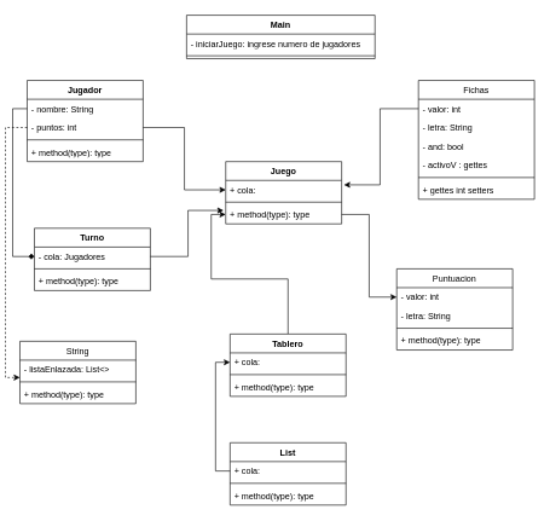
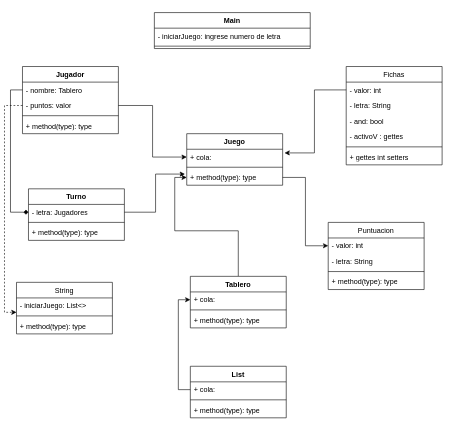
  <mxCell id="0" />
  <mxCell id="1" parent="0" />
  <mxCell id="2" value="Main" style="swimlane;fontStyle=1;align=center;verticalAlign=top;childLayout=stackLayout;horizontal=1;startSize=26;horizontalStack=0;resizeParent=1;resizeParentMax=0;resizeLast=0;collapsible=1;marginBottom=0;whiteSpace=wrap;html=1;" parent="1" vertex="1"><mxGeometry x="250" y="20" width="260" height="60" as="geometry" /></mxCell>
- <mxCell id="3" value="- iniciarJuego: ingrese numero de jugadores&amp;nbsp;" style="text;strokeColor=none;fillColor=none;align=left;verticalAlign=top;spacingLeft=4;spacingRight=4;overflow=hidden;rotatable=0;points=[[0,0.5],[1,0.5]];portConstraint=eastwest;whiteSpace=wrap;html=1;" parent="2" vertex="1"><mxGeometry y="26" width="260" height="26" as="geometry" /></mxCell>
+ <mxCell id="3" value="- iniciarJuego: ingrese numero de letra&amp;nbsp;" style="text;strokeColor=none;fillColor=none;align=left;verticalAlign=top;spacingLeft=4;spacingRight=4;overflow=hidden;rotatable=0;points=[[0,0.5],[1,0.5]];portConstraint=eastwest;whiteSpace=wrap;html=1;" parent="2" vertex="1"><mxGeometry y="26" width="260" height="26" as="geometry" /></mxCell>
  <mxCell id="4" value="" style="line;strokeWidth=1;fillColor=none;align=left;verticalAlign=middle;spacingTop=-1;spacingLeft=3;spacingRight=3;rotatable=0;labelPosition=right;points=[];portConstraint=eastwest;strokeColor=inherit;" parent="2" vertex="1"><mxGeometry y="52" width="260" height="8" as="geometry" /></mxCell>
  <mxCell id="5" value="Turno" style="swimlane;fontStyle=1;align=center;verticalAlign=top;childLayout=stackLayout;horizontal=1;startSize=26;horizontalStack=0;resizeParent=1;resizeParentMax=0;resizeLast=0;collapsible=1;marginBottom=0;whiteSpace=wrap;html=1;" parent="1" vertex="1"><mxGeometry x="40" y="314" width="160" height="86" as="geometry" /></mxCell>
- <mxCell id="6" value="- cola: Jugadores" style="text;strokeColor=none;fillColor=none;align=left;verticalAlign=top;spacingLeft=4;spacingRight=4;overflow=hidden;rotatable=0;points=[[0,0.5],[1,0.5]];portConstraint=eastwest;whiteSpace=wrap;html=1;" parent="5" vertex="1"><mxGeometry y="26" width="160" height="26" as="geometry" /></mxCell>
+ <mxCell id="6" value="- letra: Jugadores" style="text;strokeColor=none;fillColor=none;align=left;verticalAlign=top;spacingLeft=4;spacingRight=4;overflow=hidden;rotatable=0;points=[[0,0.5],[1,0.5]];portConstraint=eastwest;whiteSpace=wrap;html=1;" parent="5" vertex="1"><mxGeometry y="26" width="160" height="26" as="geometry" /></mxCell>
  <mxCell id="7" value="" style="line;strokeWidth=1;fillColor=none;align=left;verticalAlign=middle;spacingTop=-1;spacingLeft=3;spacingRight=3;rotatable=0;labelPosition=right;points=[];portConstraint=eastwest;strokeColor=inherit;" parent="5" vertex="1"><mxGeometry y="52" width="160" height="8" as="geometry" /></mxCell>
  <mxCell id="8" value="+ method(type): type" style="text;strokeColor=none;fillColor=none;align=left;verticalAlign=top;spacingLeft=4;spacingRight=4;overflow=hidden;rotatable=0;points=[[0,0.5],[1,0.5]];portConstraint=eastwest;whiteSpace=wrap;html=1;" parent="5" vertex="1"><mxGeometry y="60" width="160" height="26" as="geometry" /></mxCell>
  <mxCell id="9" value="Juego" style="swimlane;fontStyle=1;align=center;verticalAlign=top;childLayout=stackLayout;horizontal=1;startSize=26;horizontalStack=0;resizeParent=1;resizeParentMax=0;resizeLast=0;collapsible=1;marginBottom=0;whiteSpace=wrap;html=1;" parent="1" vertex="1"><mxGeometry x="304" y="222" width="160" height="86" as="geometry" /></mxCell>
  <mxCell id="10" value="+ cola:&amp;nbsp;" style="text;strokeColor=none;fillColor=none;align=left;verticalAlign=top;spacingLeft=4;spacingRight=4;overflow=hidden;rotatable=0;points=[[0,0.5],[1,0.5]];portConstraint=eastwest;whiteSpace=wrap;html=1;" parent="9" vertex="1"><mxGeometry y="26" width="160" height="26" as="geometry" /></mxCell>
  <mxCell id="11" value="" style="line;strokeWidth=1;fillColor=none;align=left;verticalAlign=middle;spacingTop=-1;spacingLeft=3;spacingRight=3;rotatable=0;labelPosition=right;points=[];portConstraint=eastwest;strokeColor=inherit;" parent="9" vertex="1"><mxGeometry y="52" width="160" height="8" as="geometry" /></mxCell>
  <mxCell id="12" value="+ method(type): type" style="text;strokeColor=none;fillColor=none;align=left;verticalAlign=top;spacingLeft=4;spacingRight=4;overflow=hidden;rotatable=0;points=[[0,0.5],[1,0.5]];portConstraint=eastwest;whiteSpace=wrap;html=1;" parent="9" vertex="1"><mxGeometry y="60" width="160" height="26" as="geometry" /></mxCell>
  <mxCell id="13" value="Fichas" style="swimlane;fontStyle=0;align=center;verticalAlign=top;childLayout=stackLayout;horizontal=1;startSize=26;horizontalStack=0;resizeParent=1;resizeParentMax=0;resizeLast=0;collapsible=1;marginBottom=0;whiteSpace=wrap;html=1;" parent="1" vertex="1"><mxGeometry x="570" y="110" width="160" height="164" as="geometry" /></mxCell>
  <mxCell id="14" value="- valor: int&amp;nbsp;" style="text;strokeColor=none;fillColor=none;align=left;verticalAlign=top;spacingLeft=4;spacingRight=4;overflow=hidden;rotatable=0;points=[[0,0.5],[1,0.5]];portConstraint=eastwest;whiteSpace=wrap;html=1;" parent="13" vertex="1"><mxGeometry y="26" width="160" height="26" as="geometry" /></mxCell>
  <mxCell id="15" value="- letra: String" style="text;strokeColor=none;fillColor=none;align=left;verticalAlign=top;spacingLeft=4;spacingRight=4;overflow=hidden;rotatable=0;points=[[0,0.5],[1,0.5]];portConstraint=eastwest;whiteSpace=wrap;html=1;" parent="13" vertex="1"><mxGeometry y="52" width="160" height="26" as="geometry" /></mxCell>
  <mxCell id="16" value="- and: bool" style="text;strokeColor=none;fillColor=none;align=left;verticalAlign=top;spacingLeft=4;spacingRight=4;overflow=hidden;rotatable=0;points=[[0,0.5],[1,0.5]];portConstraint=eastwest;whiteSpace=wrap;html=1;" parent="13" vertex="1"><mxGeometry y="78" width="160" height="26" as="geometry" /></mxCell>
  <mxCell id="17" value="- activoV : gettes" style="text;strokeColor=none;fillColor=none;align=left;verticalAlign=top;spacingLeft=4;spacingRight=4;overflow=hidden;rotatable=0;points=[[0,0.5],[1,0.5]];portConstraint=eastwest;whiteSpace=wrap;html=1;" parent="13" vertex="1"><mxGeometry y="104" width="160" height="26" as="geometry" /></mxCell>
  <mxCell id="18" value="" style="line;strokeWidth=1;fillColor=none;align=left;verticalAlign=middle;spacingTop=-1;spacingLeft=3;spacingRight=3;rotatable=0;labelPosition=right;points=[];portConstraint=eastwest;strokeColor=inherit;" parent="13" vertex="1"><mxGeometry y="130" width="160" height="8" as="geometry" /></mxCell>
  <mxCell id="19" value="+ gettes int setters" style="text;strokeColor=none;fillColor=none;align=left;verticalAlign=top;spacingLeft=4;spacingRight=4;overflow=hidden;rotatable=0;points=[[0,0.5],[1,0.5]];portConstraint=eastwest;whiteSpace=wrap;html=1;" parent="13" vertex="1"><mxGeometry y="138" width="160" height="26" as="geometry" /></mxCell>
  <mxCell id="20" value="Jugador" style="swimlane;fontStyle=1;align=center;verticalAlign=top;childLayout=stackLayout;horizontal=1;startSize=26;horizontalStack=0;resizeParent=1;resizeParentMax=0;resizeLast=0;collapsible=1;marginBottom=0;whiteSpace=wrap;html=1;" parent="1" vertex="1"><mxGeometry x="30" y="110" width="160" height="112" as="geometry" /></mxCell>
- <mxCell id="21" value="- nombre: String" style="text;strokeColor=none;fillColor=none;align=left;verticalAlign=top;spacingLeft=4;spacingRight=4;overflow=hidden;rotatable=0;points=[[0,0.5],[1,0.5]];portConstraint=eastwest;whiteSpace=wrap;html=1;" parent="20" vertex="1"><mxGeometry y="26" width="160" height="26" as="geometry" /></mxCell>
- <mxCell id="22" value="- puntos: int" style="text;strokeColor=none;fillColor=none;align=left;verticalAlign=top;spacingLeft=4;spacingRight=4;overflow=hidden;rotatable=0;points=[[0,0.5],[1,0.5]];portConstraint=eastwest;whiteSpace=wrap;html=1;" parent="20" vertex="1"><mxGeometry y="52" width="160" height="26" as="geometry" /></mxCell>
+ <mxCell id="21" value="- nombre: Tablero" style="text;strokeColor=none;fillColor=none;align=left;verticalAlign=top;spacingLeft=4;spacingRight=4;overflow=hidden;rotatable=0;points=[[0,0.5],[1,0.5]];portConstraint=eastwest;whiteSpace=wrap;html=1;" parent="20" vertex="1"><mxGeometry y="26" width="160" height="26" as="geometry" /></mxCell>
+ <mxCell id="22" value="- puntos: valor" style="text;strokeColor=none;fillColor=none;align=left;verticalAlign=top;spacingLeft=4;spacingRight=4;overflow=hidden;rotatable=0;points=[[0,0.5],[1,0.5]];portConstraint=eastwest;whiteSpace=wrap;html=1;" parent="20" vertex="1"><mxGeometry y="52" width="160" height="26" as="geometry" /></mxCell>
  <mxCell id="23" value="" style="line;strokeWidth=1;fillColor=none;align=left;verticalAlign=middle;spacingTop=-1;spacingLeft=3;spacingRight=3;rotatable=0;labelPosition=right;points=[];portConstraint=eastwest;strokeColor=inherit;" parent="20" vertex="1"><mxGeometry y="78" width="160" height="8" as="geometry" /></mxCell>
  <mxCell id="24" value="+ method(type): type" style="text;strokeColor=none;fillColor=none;align=left;verticalAlign=top;spacingLeft=4;spacingRight=4;overflow=hidden;rotatable=0;points=[[0,0.5],[1,0.5]];portConstraint=eastwest;whiteSpace=wrap;html=1;" parent="20" vertex="1"><mxGeometry y="86" width="160" height="26" as="geometry" /></mxCell>
  <mxCell id="25" value="String" style="swimlane;fontStyle=0;align=center;verticalAlign=top;childLayout=stackLayout;horizontal=1;startSize=26;horizontalStack=0;resizeParent=1;resizeParentMax=0;resizeLast=0;collapsible=1;marginBottom=0;whiteSpace=wrap;html=1;" parent="1" vertex="1"><mxGeometry x="20" y="470" width="160" height="86" as="geometry" /></mxCell>
- <mxCell id="26" value="- listaEnlazada: List&amp;lt;&amp;gt;" style="text;strokeColor=none;fillColor=none;align=left;verticalAlign=top;spacingLeft=4;spacingRight=4;overflow=hidden;rotatable=0;points=[[0,0.5],[1,0.5]];portConstraint=eastwest;whiteSpace=wrap;html=1;" parent="25" vertex="1"><mxGeometry y="26" width="160" height="26" as="geometry" /></mxCell>
+ <mxCell id="26" value="- iniciarJuego: List&amp;lt;&amp;gt;" style="text;strokeColor=none;fillColor=none;align=left;verticalAlign=top;spacingLeft=4;spacingRight=4;overflow=hidden;rotatable=0;points=[[0,0.5],[1,0.5]];portConstraint=eastwest;whiteSpace=wrap;html=1;" parent="25" vertex="1"><mxGeometry y="26" width="160" height="26" as="geometry" /></mxCell>
  <mxCell id="27" value="" style="line;strokeWidth=1;fillColor=none;align=left;verticalAlign=middle;spacingTop=-1;spacingLeft=3;spacingRight=3;rotatable=0;labelPosition=right;points=[];portConstraint=eastwest;strokeColor=inherit;" parent="25" vertex="1"><mxGeometry y="52" width="160" height="8" as="geometry" /></mxCell>
  <mxCell id="28" value="+ method(type): type" style="text;strokeColor=none;fillColor=none;align=left;verticalAlign=top;spacingLeft=4;spacingRight=4;overflow=hidden;rotatable=0;points=[[0,0.5],[1,0.5]];portConstraint=eastwest;whiteSpace=wrap;html=1;" parent="25" vertex="1"><mxGeometry y="60" width="160" height="26" as="geometry" /></mxCell>
  <mxCell id="29" value="Puntuacion" style="swimlane;fontStyle=0;align=center;verticalAlign=top;childLayout=stackLayout;horizontal=1;startSize=26;horizontalStack=0;resizeParent=1;resizeParentMax=0;resizeLast=0;collapsible=1;marginBottom=0;whiteSpace=wrap;html=1;" parent="1" vertex="1"><mxGeometry x="540" y="370" width="160" height="112" as="geometry" /></mxCell>
  <mxCell id="30" value="- valor: int&amp;nbsp;" style="text;strokeColor=none;fillColor=none;align=left;verticalAlign=top;spacingLeft=4;spacingRight=4;overflow=hidden;rotatable=0;points=[[0,0.5],[1,0.5]];portConstraint=eastwest;whiteSpace=wrap;html=1;" parent="29" vertex="1"><mxGeometry y="26" width="160" height="26" as="geometry" /></mxCell>
  <mxCell id="31" value="- letra: String" style="text;strokeColor=none;fillColor=none;align=left;verticalAlign=top;spacingLeft=4;spacingRight=4;overflow=hidden;rotatable=0;points=[[0,0.5],[1,0.5]];portConstraint=eastwest;whiteSpace=wrap;html=1;" parent="29" vertex="1"><mxGeometry y="52" width="160" height="26" as="geometry" /></mxCell>
  <mxCell id="32" value="" style="line;strokeWidth=1;fillColor=none;align=left;verticalAlign=middle;spacingTop=-1;spacingLeft=3;spacingRight=3;rotatable=0;labelPosition=right;points=[];portConstraint=eastwest;strokeColor=inherit;" parent="29" vertex="1"><mxGeometry y="78" width="160" height="8" as="geometry" /></mxCell>
  <mxCell id="33" value="+ method(type): type" style="text;strokeColor=none;fillColor=none;align=left;verticalAlign=top;spacingLeft=4;spacingRight=4;overflow=hidden;rotatable=0;points=[[0,0.5],[1,0.5]];portConstraint=eastwest;whiteSpace=wrap;html=1;" parent="29" vertex="1"><mxGeometry y="86" width="160" height="26" as="geometry" /></mxCell>
  <mxCell id="34" style="edgeStyle=orthogonalEdgeStyle;rounded=0;orthogonalLoop=1;jettySize=auto;html=1;exitX=0;exitY=0.5;exitDx=0;exitDy=0;entryX=0;entryY=0.5;entryDx=0;entryDy=0;endArrow=diamond;" parent="1" source="21" target="6" edge="1"><mxGeometry relative="1" as="geometry" /></mxCell>
  <mxCell id="35" style="edgeStyle=orthogonalEdgeStyle;rounded=0;orthogonalLoop=1;jettySize=auto;html=1;exitX=1;exitY=0.5;exitDx=0;exitDy=0;entryX=-0.019;entryY=0.285;entryDx=0;entryDy=0;entryPerimeter=0;" parent="1" source="6" target="12" edge="1"><mxGeometry relative="1" as="geometry" /></mxCell>
  <mxCell id="36" style="edgeStyle=orthogonalEdgeStyle;rounded=0;orthogonalLoop=1;jettySize=auto;html=1;exitX=1;exitY=0.5;exitDx=0;exitDy=0;entryX=0;entryY=0.5;entryDx=0;entryDy=0;" parent="1" source="22" target="10" edge="1"><mxGeometry relative="1" as="geometry" /></mxCell>
  <mxCell id="37" style="edgeStyle=orthogonalEdgeStyle;rounded=0;orthogonalLoop=1;jettySize=auto;html=1;exitX=0;exitY=0.5;exitDx=0;exitDy=0;entryX=1.02;entryY=0.235;entryDx=0;entryDy=0;entryPerimeter=0;" parent="1" source="14" target="10" edge="1"><mxGeometry relative="1" as="geometry" /></mxCell>
  <mxCell id="38" style="edgeStyle=orthogonalEdgeStyle;rounded=0;orthogonalLoop=1;jettySize=auto;html=1;exitX=0;exitY=0.5;exitDx=0;exitDy=0;entryX=0;entryY=0.923;entryDx=0;entryDy=0;entryPerimeter=0;dashed=1;" parent="1" source="22" target="26" edge="1"><mxGeometry relative="1" as="geometry" /></mxCell>
  <mxCell id="39" style="edgeStyle=orthogonalEdgeStyle;rounded=0;orthogonalLoop=1;jettySize=auto;html=1;exitX=1;exitY=0.5;exitDx=0;exitDy=0;entryX=0;entryY=0.5;entryDx=0;entryDy=0;" parent="1" source="12" target="30" edge="1"><mxGeometry relative="1" as="geometry" /></mxCell>
  <mxCell id="40" style="edgeStyle=orthogonalEdgeStyle;rounded=0;orthogonalLoop=1;jettySize=auto;html=1;exitX=0.5;exitY=0;exitDx=0;exitDy=0;entryX=0;entryY=0.5;entryDx=0;entryDy=0;" parent="1" source="41" target="12" edge="1"><mxGeometry relative="1" as="geometry" /></mxCell>
  <mxCell id="41" value="Tablero" style="swimlane;fontStyle=1;align=center;verticalAlign=top;childLayout=stackLayout;horizontal=1;startSize=26;horizontalStack=0;resizeParent=1;resizeParentMax=0;resizeLast=0;collapsible=1;marginBottom=0;whiteSpace=wrap;html=1;" parent="1" vertex="1"><mxGeometry x="310" y="460" width="160" height="86" as="geometry" /></mxCell>
  <mxCell id="42" value="+ cola:&amp;nbsp;" style="text;strokeColor=none;fillColor=none;align=left;verticalAlign=top;spacingLeft=4;spacingRight=4;overflow=hidden;rotatable=0;points=[[0,0.5],[1,0.5]];portConstraint=eastwest;whiteSpace=wrap;html=1;" parent="41" vertex="1"><mxGeometry y="26" width="160" height="26" as="geometry" /></mxCell>
  <mxCell id="43" value="" style="line;strokeWidth=1;fillColor=none;align=left;verticalAlign=middle;spacingTop=-1;spacingLeft=3;spacingRight=3;rotatable=0;labelPosition=right;points=[];portConstraint=eastwest;strokeColor=inherit;" parent="41" vertex="1"><mxGeometry y="52" width="160" height="8" as="geometry" /></mxCell>
  <mxCell id="44" value="+ method(type): type" style="text;strokeColor=none;fillColor=none;align=left;verticalAlign=top;spacingLeft=4;spacingRight=4;overflow=hidden;rotatable=0;points=[[0,0.5],[1,0.5]];portConstraint=eastwest;whiteSpace=wrap;html=1;" parent="41" vertex="1"><mxGeometry y="60" width="160" height="26" as="geometry" /></mxCell>
  <mxCell id="45" value="List" style="swimlane;fontStyle=1;align=center;verticalAlign=top;childLayout=stackLayout;horizontal=1;startSize=26;horizontalStack=0;resizeParent=1;resizeParentMax=0;resizeLast=0;collapsible=1;marginBottom=0;whiteSpace=wrap;html=1;" parent="1" vertex="1"><mxGeometry x="310" y="610" width="160" height="86" as="geometry" /></mxCell>
  <mxCell id="46" value="+ cola:&amp;nbsp;" style="text;strokeColor=none;fillColor=none;align=left;verticalAlign=top;spacingLeft=4;spacingRight=4;overflow=hidden;rotatable=0;points=[[0,0.5],[1,0.5]];portConstraint=eastwest;whiteSpace=wrap;html=1;" parent="45" vertex="1"><mxGeometry y="26" width="160" height="26" as="geometry" /></mxCell>
  <mxCell id="47" value="" style="line;strokeWidth=1;fillColor=none;align=left;verticalAlign=middle;spacingTop=-1;spacingLeft=3;spacingRight=3;rotatable=0;labelPosition=right;points=[];portConstraint=eastwest;strokeColor=inherit;" parent="45" vertex="1"><mxGeometry y="52" width="160" height="8" as="geometry" /></mxCell>
  <mxCell id="48" value="+ method(type): type" style="text;strokeColor=none;fillColor=none;align=left;verticalAlign=top;spacingLeft=4;spacingRight=4;overflow=hidden;rotatable=0;points=[[0,0.5],[1,0.5]];portConstraint=eastwest;whiteSpace=wrap;html=1;" parent="45" vertex="1"><mxGeometry y="60" width="160" height="26" as="geometry" /></mxCell>
  <mxCell id="49" style="edgeStyle=orthogonalEdgeStyle;rounded=0;orthogonalLoop=1;jettySize=auto;html=1;exitX=0;exitY=0.5;exitDx=0;exitDy=0;entryX=0;entryY=0.5;entryDx=0;entryDy=0;" parent="1" source="46" target="42" edge="1"><mxGeometry relative="1" as="geometry" /></mxCell>
